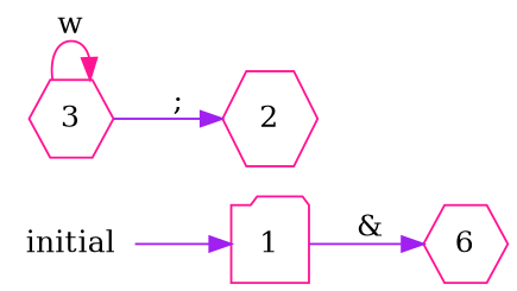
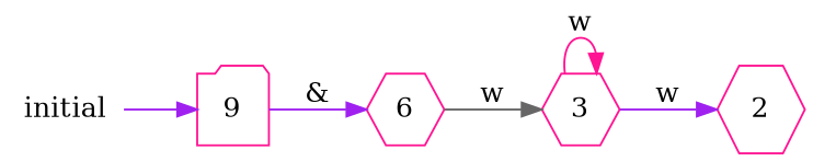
  digraph {
    rankdir=LR
    node [color=deeppink shape=hexagon]
    edge [color=purple]
    n1 [height=0.5 label=6 width=0.5]
    3 [height=0.5 width=0.5]
    2 [height=0.61111 width=0.61111]
-   1 [height=0.5 shape=folder width=0.5]
+   1 [height=0.5 shape=folder width=0.5 label=9]
    initial [color=gray40 height=0.5 shape=plaintext width=0.75]
+   n1 -> 3 [color=gray40 label=w]
    3 -> 3 [color=deeppink label=w]
-   3 -> 2 [label=";"]
+   3 -> 2 [label=w]
    1 -> n1 [label="&"]
    initial -> 1
  }
